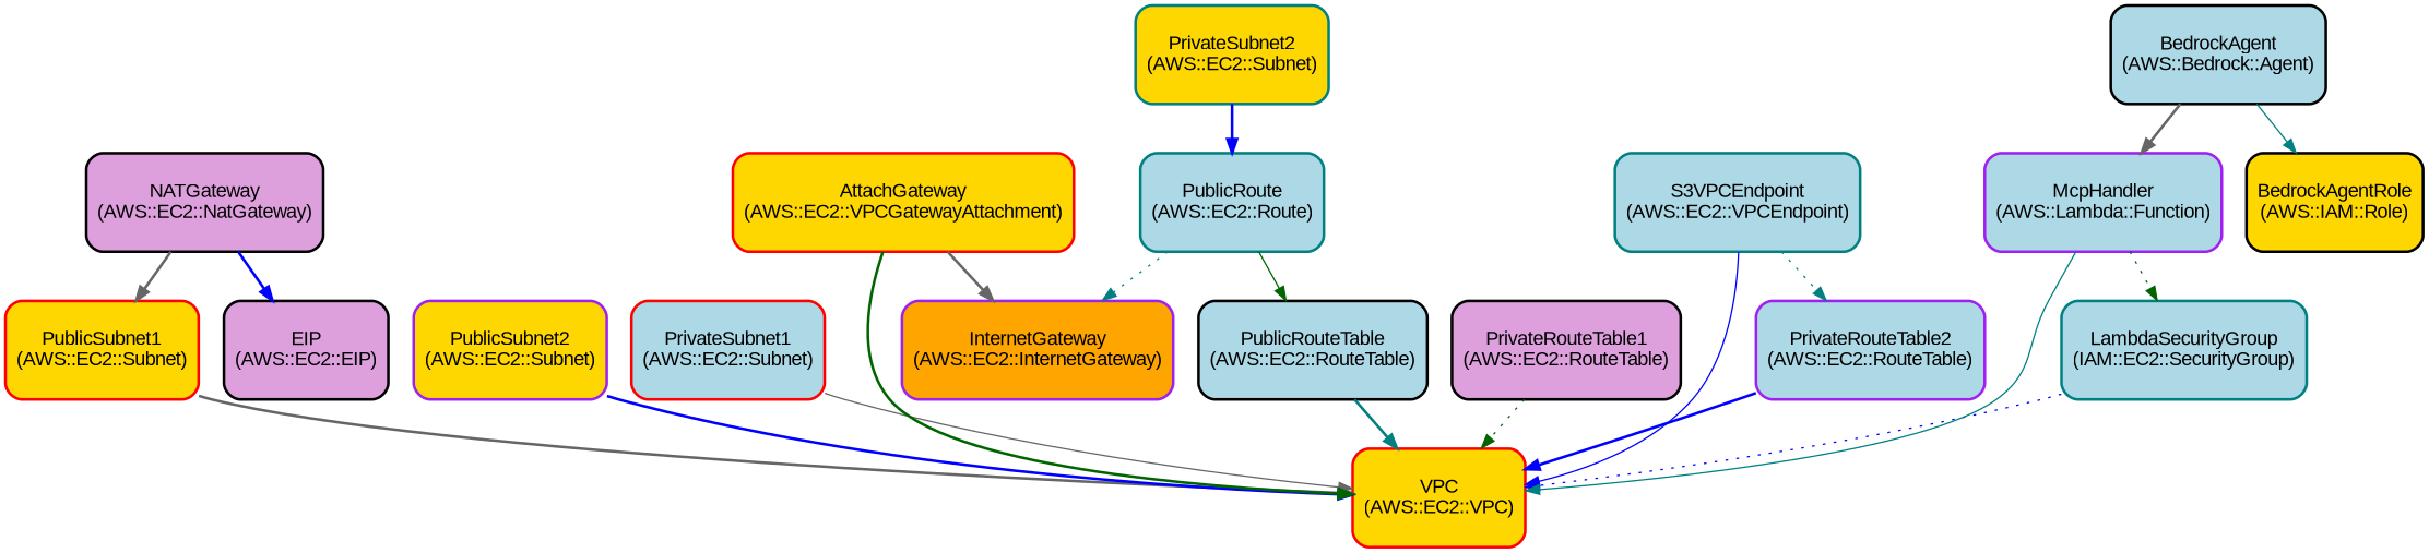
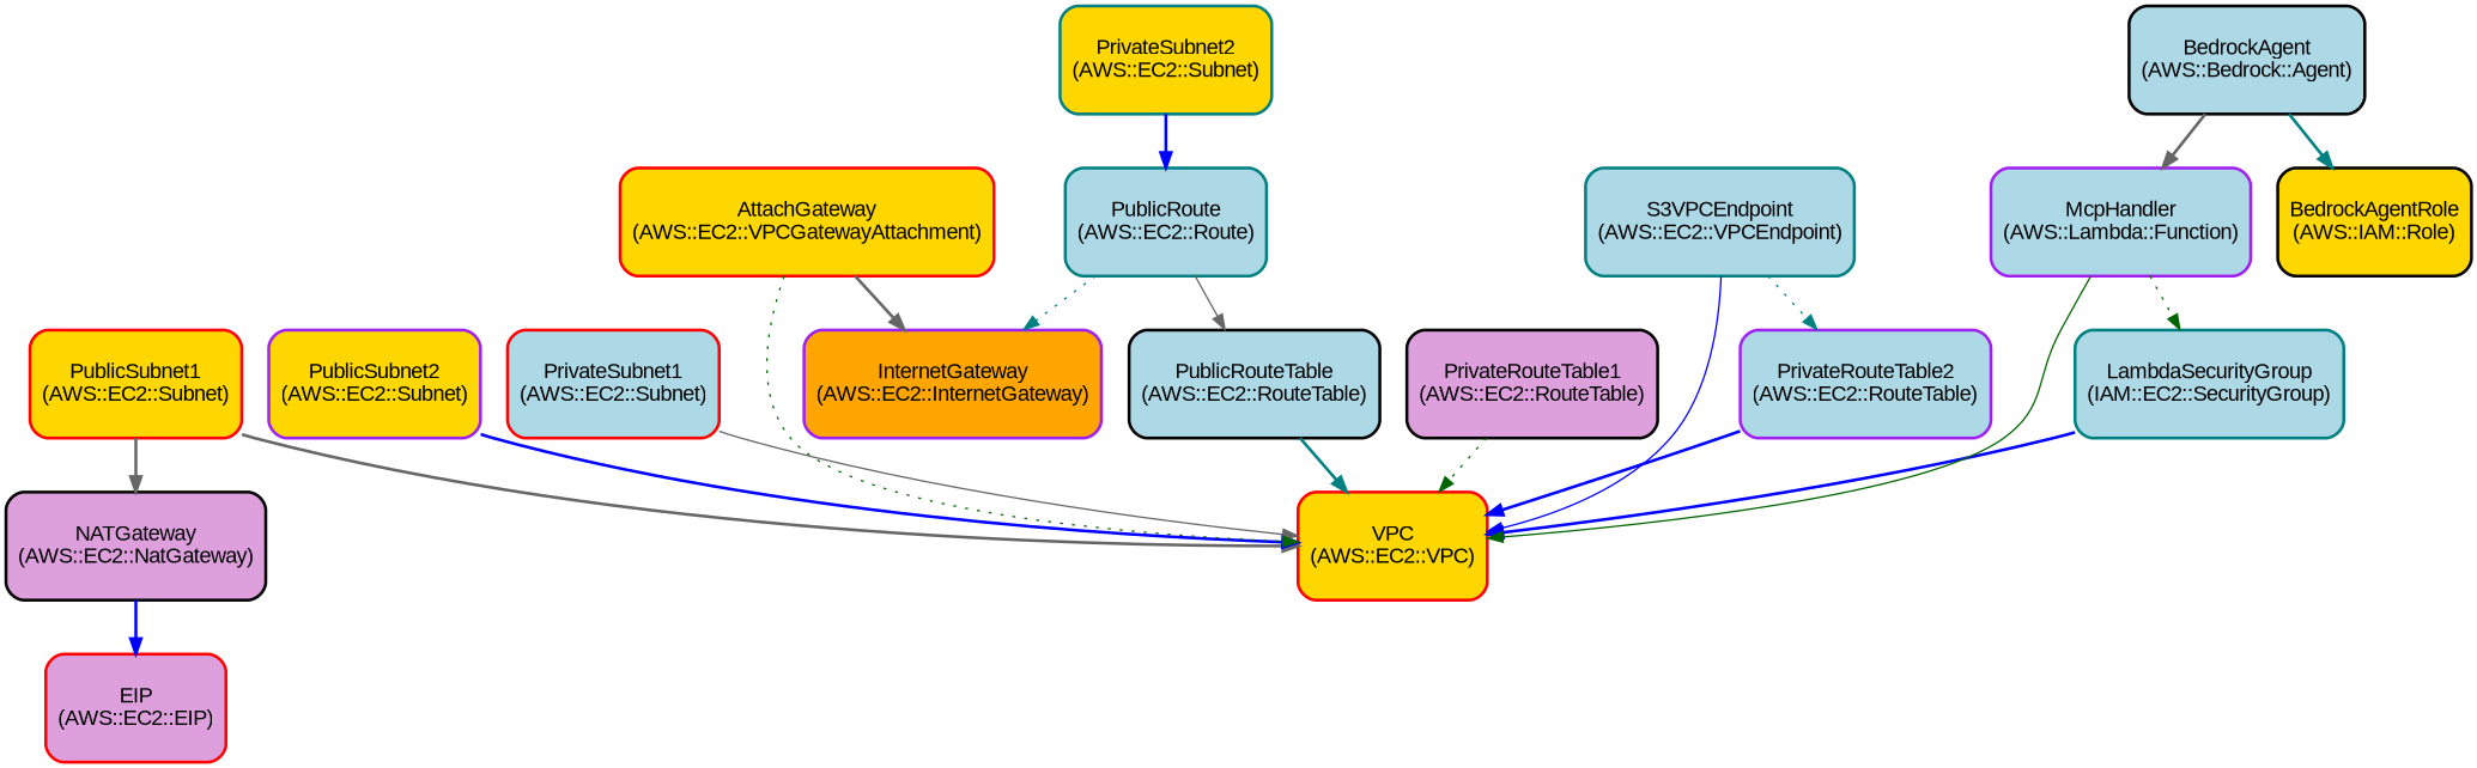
  digraph {
    node [color=red fillcolor=lightblue fontname=Arial shape=rectangle style="filled,bold,rounded"]
    edge [color=blue style=bold]
    n1 [fillcolor=gold height=1 label="VPC\n(AWS::EC2::VPC)"]
    n2 [fillcolor=gold height=1 label="PublicSubnet1\n(AWS::EC2::Subnet)"]
    n3 [color=purple fillcolor=gold height=1 label="PublicSubnet2\n(AWS::EC2::Subnet)"]
    n4 [height=1 label="PrivateSubnet1\n(AWS::EC2::Subnet)"]
    n5 [color=teal fillcolor=gold height=1 label="PrivateSubnet2\n(AWS::EC2::Subnet)"]
    n6 [color=teal height=1 label="PublicRoute\n(AWS::EC2::Route)"]
    n7 [color=purple fillcolor=orange height=1 label="InternetGateway\n(AWS::EC2::InternetGateway)"]
    n8 [fillcolor=gold height=1 label="AttachGateway\n(AWS::EC2::VPCGatewayAttachment)"]
    n9 [color=black height=1 label="PublicRouteTable\n(AWS::EC2::RouteTable)"]
-   n10 [color=black fillcolor=plum height=1 label="EIP\n(AWS::EC2::EIP)"]
+   n10 [fillcolor=plum height=1 label="EIP\n(AWS::EC2::EIP)"]
    n11 [color=black fillcolor=plum height=1 label="NATGateway\n(AWS::EC2::NatGateway)"]
    n12 [color=black fillcolor=plum height=1 label="PrivateRouteTable1\n(AWS::EC2::RouteTable)"]
    n13 [color=purple height=1 label="PrivateRouteTable2\n(AWS::EC2::RouteTable)"]
    n14 [color=teal height=1 label="S3VPCEndpoint\n(AWS::EC2::VPCEndpoint)"]
    n15 [color=teal height=1 label="LambdaSecurityGroup\n(IAM::EC2::SecurityGroup)"]
    n16 [color=purple height=1 label="McpHandler\n(AWS::Lambda::Function)"]
    n17 [color=black fillcolor=gold height=1 label="BedrockAgentRole\n(AWS::IAM::Role)"]
    n18 [color=black height=1 label="BedrockAgent\n(AWS::Bedrock::Agent)"]
    n2 -> n1 [color=gray40]
    n3 -> n1
    n4 -> n1 [color=gray40 style=solid]
    n5 -> n6
    n6 -> n7 [color=teal style=dotted]
-   n6 -> n9 [color=darkgreen style=solid]
-   n8 -> n1 [color=darkgreen]
+   n6 -> n9 [color=gray40 style=solid]
+   n8 -> n1 [color=darkgreen style=dotted]
    n8 -> n7 [color=gray40]
    n9 -> n1 [color=teal]
-   n11 -> n2 [color=gray40]
+   n2 -> n11 [color=gray40]
    n11 -> n10
    n12 -> n1 [color=darkgreen style=dotted]
    n13 -> n1
    n14 -> n1 [style=solid]
    n14 -> n13 [color=teal style=dotted]
-   n15 -> n1 [style=dotted]
-   n16 -> n1 [color=teal style=solid]
+   n15 -> n1
+   n16 -> n1 [color=darkgreen style=solid]
    n16 -> n15 [color=darkgreen style=dotted]
    n18 -> n16 [color=gray40]
-   n18 -> n17 [color=teal style=solid]
+   n18 -> n17 [color=teal]
  }
